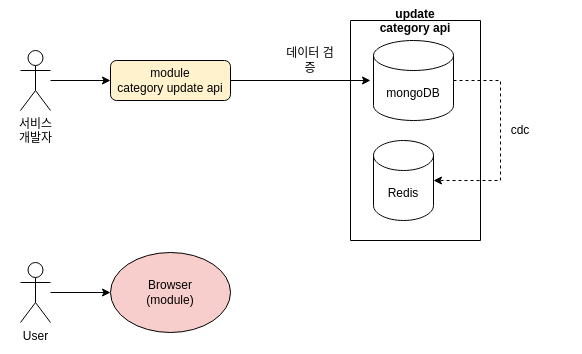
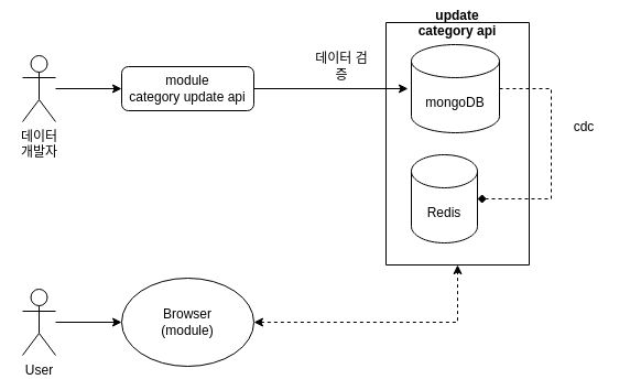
  <mxCell id="0" />
  <mxCell id="1" parent="0" />
- <mxCell id="2" value="module&lt;br&gt;category update api" style="rounded=1;whiteSpace=wrap;html=1;fontSize=12;glass=0;strokeWidth=1;shadow=0;fillColor=#fff2cc;" parent="1" vertex="1"><mxGeometry x="110" y="60" width="120" height="40" as="geometry" /></mxCell>
+ <mxCell id="2" value="module&lt;br&gt;category update api" style="rounded=1;whiteSpace=wrap;html=1;fontSize=12;glass=0;strokeWidth=1;shadow=0;" parent="1" vertex="1"><mxGeometry x="110" y="60" width="120" height="40" as="geometry" /></mxCell>
  <mxCell id="3" value="" style="edgeStyle=orthogonalEdgeStyle;rounded=0;orthogonalLoop=1;jettySize=auto;html=1;" parent="1" source="4" edge="1"><mxGeometry relative="1" as="geometry"><mxPoint x="110" y="80" as="targetPoint" /><Array as="points"><mxPoint x="35" y="70" /></Array></mxGeometry></mxCell>
- <mxCell id="4" value="서비스&lt;br&gt;개발자" style="shape=umlActor;verticalLabelPosition=bottom;verticalAlign=top;html=1;outlineConnect=0;" parent="1" vertex="1"><mxGeometry x="20" y="50" width="30" height="60" as="geometry" /></mxCell>
+ <mxCell id="4" value="데이터&lt;br&gt;개발자" style="shape=umlActor;verticalLabelPosition=bottom;verticalAlign=top;html=1;outlineConnect=0;" parent="1" vertex="1"><mxGeometry x="20" y="50" width="30" height="60" as="geometry" /></mxCell>
  <mxCell id="5" value="User" style="shape=umlActor;verticalLabelPosition=bottom;verticalAlign=top;html=1;outlineConnect=0;" parent="1" vertex="1"><mxGeometry x="20" y="262" width="30" height="60" as="geometry" /></mxCell>
  <mxCell id="6" value="" style="endArrow=classic;html=1;rounded=0;exitX=1;exitY=0.5;exitDx=0;exitDy=0;" parent="1" source="2" edge="1"><mxGeometry width="50" height="50" relative="1" as="geometry"><mxPoint x="250" y="80" as="sourcePoint" /><mxPoint x="370" y="80" as="targetPoint" /></mxGeometry></mxCell>
  <mxCell id="7" value="mongoDB" style="shape=cylinder3;whiteSpace=wrap;html=1;boundedLbl=1;backgroundOutline=1;size=15;" parent="1" vertex="1"><mxGeometry x="373" y="40" width="80" height="80" as="geometry" /></mxCell>
  <mxCell id="8" value="Redis" style="shape=cylinder3;whiteSpace=wrap;html=1;boundedLbl=1;backgroundOutline=1;size=15;" parent="1" vertex="1"><mxGeometry x="373" y="140" width="60" height="80" as="geometry" /></mxCell>
  <mxCell id="9" value="데이터 검증" style="text;html=1;strokeColor=none;fillColor=none;align=center;verticalAlign=middle;whiteSpace=wrap;rounded=0;" parent="1" vertex="1"><mxGeometry x="280" y="45" width="60" height="30" as="geometry" /></mxCell>
- <mxCell id="10" value="" style="edgeStyle=segmentEdgeStyle;endArrow=classic;html=1;rounded=0;exitX=1;exitY=0.5;exitDx=0;exitDy=0;exitPerimeter=0;entryX=1;entryY=0.5;entryDx=0;entryDy=0;entryPerimeter=0;dashed=1;" parent="1" source="7" target="8" edge="1"><mxGeometry width="50" height="50" relative="1" as="geometry"><mxPoint x="500" y="270" as="sourcePoint" /><mxPoint x="550" y="220" as="targetPoint" /><Array as="points"><mxPoint x="500" y="80" /><mxPoint x="500" y="180" /></Array></mxGeometry></mxCell>
- <mxCell id="11" value="cdc" style="text;html=1;strokeColor=none;fillColor=none;align=center;verticalAlign=middle;whiteSpace=wrap;rounded=0;" parent="1" vertex="1"><mxGeometry x="480" y="110" width="80" height="40" as="geometry" /></mxCell>
+ <mxCell id="10" value="" style="edgeStyle=segmentEdgeStyle;endArrow=diamond;html=1;rounded=0;exitX=1;exitY=0.5;exitDx=0;exitDy=0;exitPerimeter=0;entryX=1;entryY=0.5;entryDx=0;entryDy=0;entryPerimeter=0;dashed=1;" parent="1" source="7" target="8" edge="1"><mxGeometry width="50" height="50" relative="1" as="geometry"><mxPoint x="500" y="270" as="sourcePoint" /><mxPoint x="550" y="220" as="targetPoint" /><Array as="points"><mxPoint x="500" y="80" /><mxPoint x="500" y="180" /></Array></mxGeometry></mxCell>
+ <mxCell id="11" value="cdc" style="text;html=1;strokeColor=none;fillColor=none;align=center;verticalAlign=middle;whiteSpace=wrap;rounded=0;" parent="1" vertex="1"><mxGeometry x="490" y="95" width="80" height="40" as="geometry" /></mxCell>
  <mxCell id="12" value="" style="edgeStyle=orthogonalEdgeStyle;rounded=0;orthogonalLoop=1;jettySize=auto;html=1;" parent="1" edge="1"><mxGeometry relative="1" as="geometry"><mxPoint x="110" y="292" as="targetPoint" /><Array as="points"><mxPoint x="50" y="292" /><mxPoint x="50" y="292" /></Array><mxPoint x="50" y="292" as="sourcePoint" /></mxGeometry></mxCell>
- <mxCell id="13" value="Browser&lt;br&gt;(module)" style="ellipse;whiteSpace=wrap;html=1;fillColor=#f8cecc;" parent="1" vertex="1"><mxGeometry x="110" y="252" width="120" height="80" as="geometry" /></mxCell>
+ <mxCell id="13" value="Browser&lt;br&gt;(module)" style="ellipse;whiteSpace=wrap;html=1;" parent="1" vertex="1"><mxGeometry x="110" y="252" width="120" height="80" as="geometry" /></mxCell>
+ <mxCell id="14" value="" style="endArrow=classic;startArrow=classic;html=1;rounded=0;dashed=1;edgeStyle=orthogonalEdgeStyle;exitX=1;exitY=0.5;exitDx=0;exitDy=0;entryX=0.5;entryY=1;entryDx=0;entryDy=0;" parent="1" source="13" target="15" edge="1"><mxGeometry width="50" height="50" relative="1" as="geometry"><mxPoint x="500" y="250" as="sourcePoint" /><mxPoint x="550" y="200" as="targetPoint" /></mxGeometry></mxCell>
  <mxCell id="15" value="update&#10;category api" style="swimlane;startSize=0;" vertex="1" parent="1"><mxGeometry x="350" y="20" width="130" height="220" as="geometry" /></mxCell>
